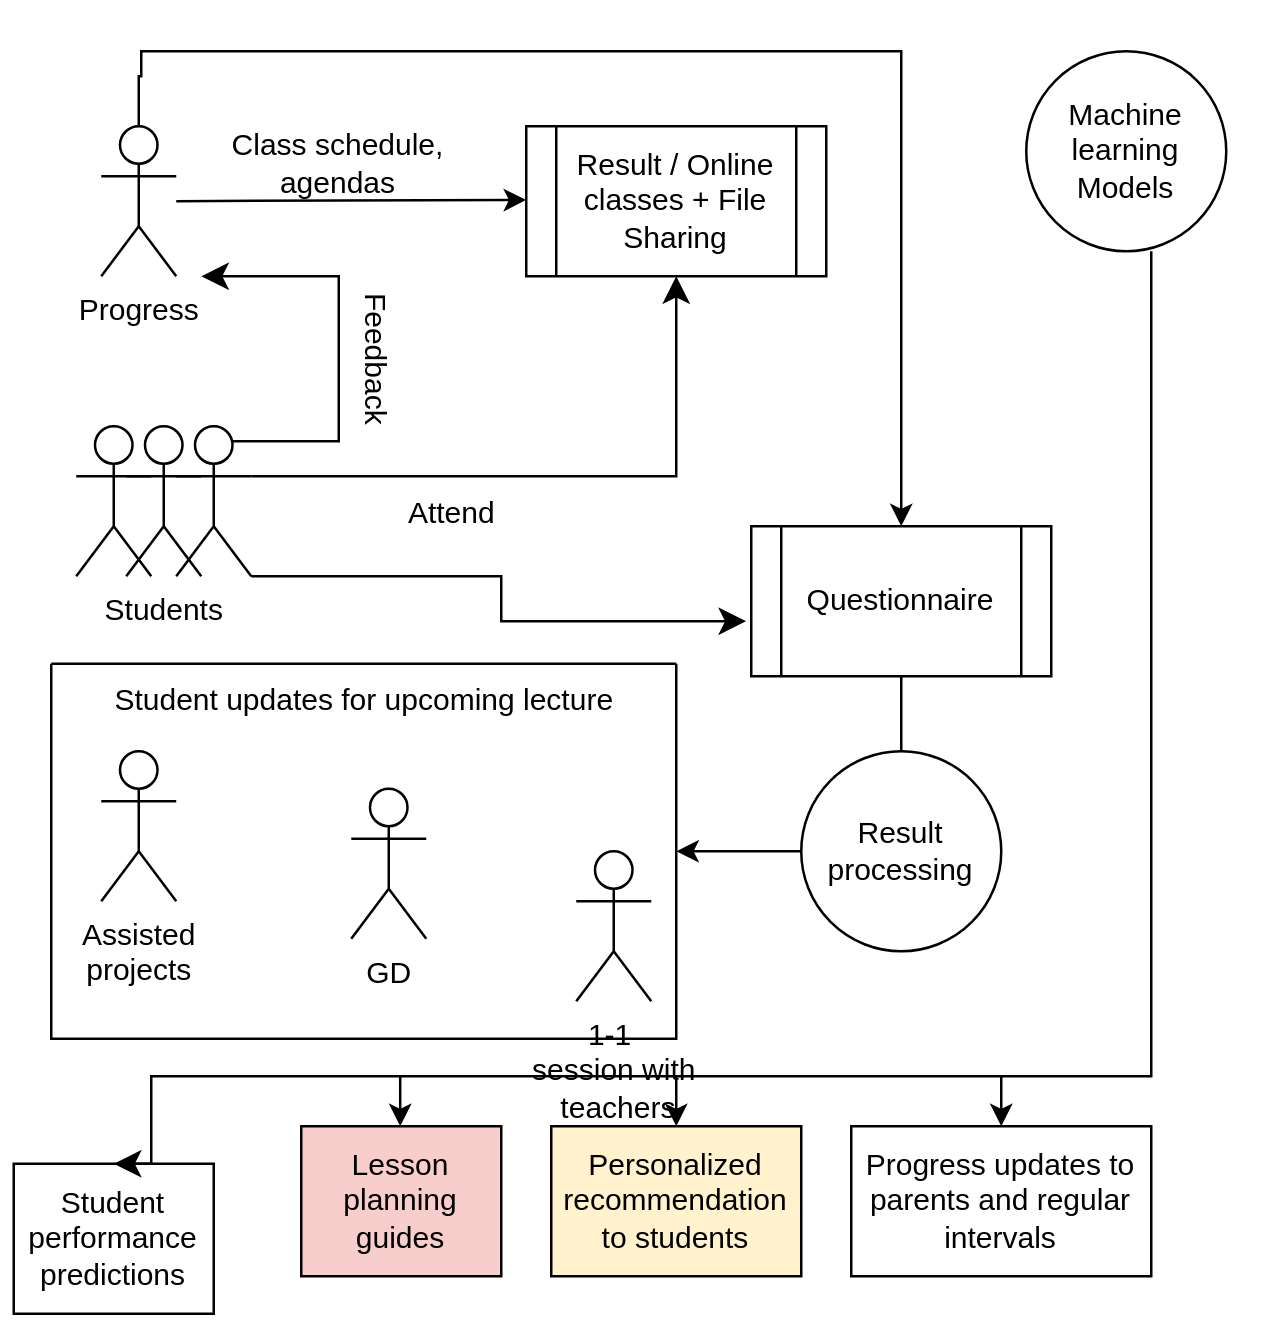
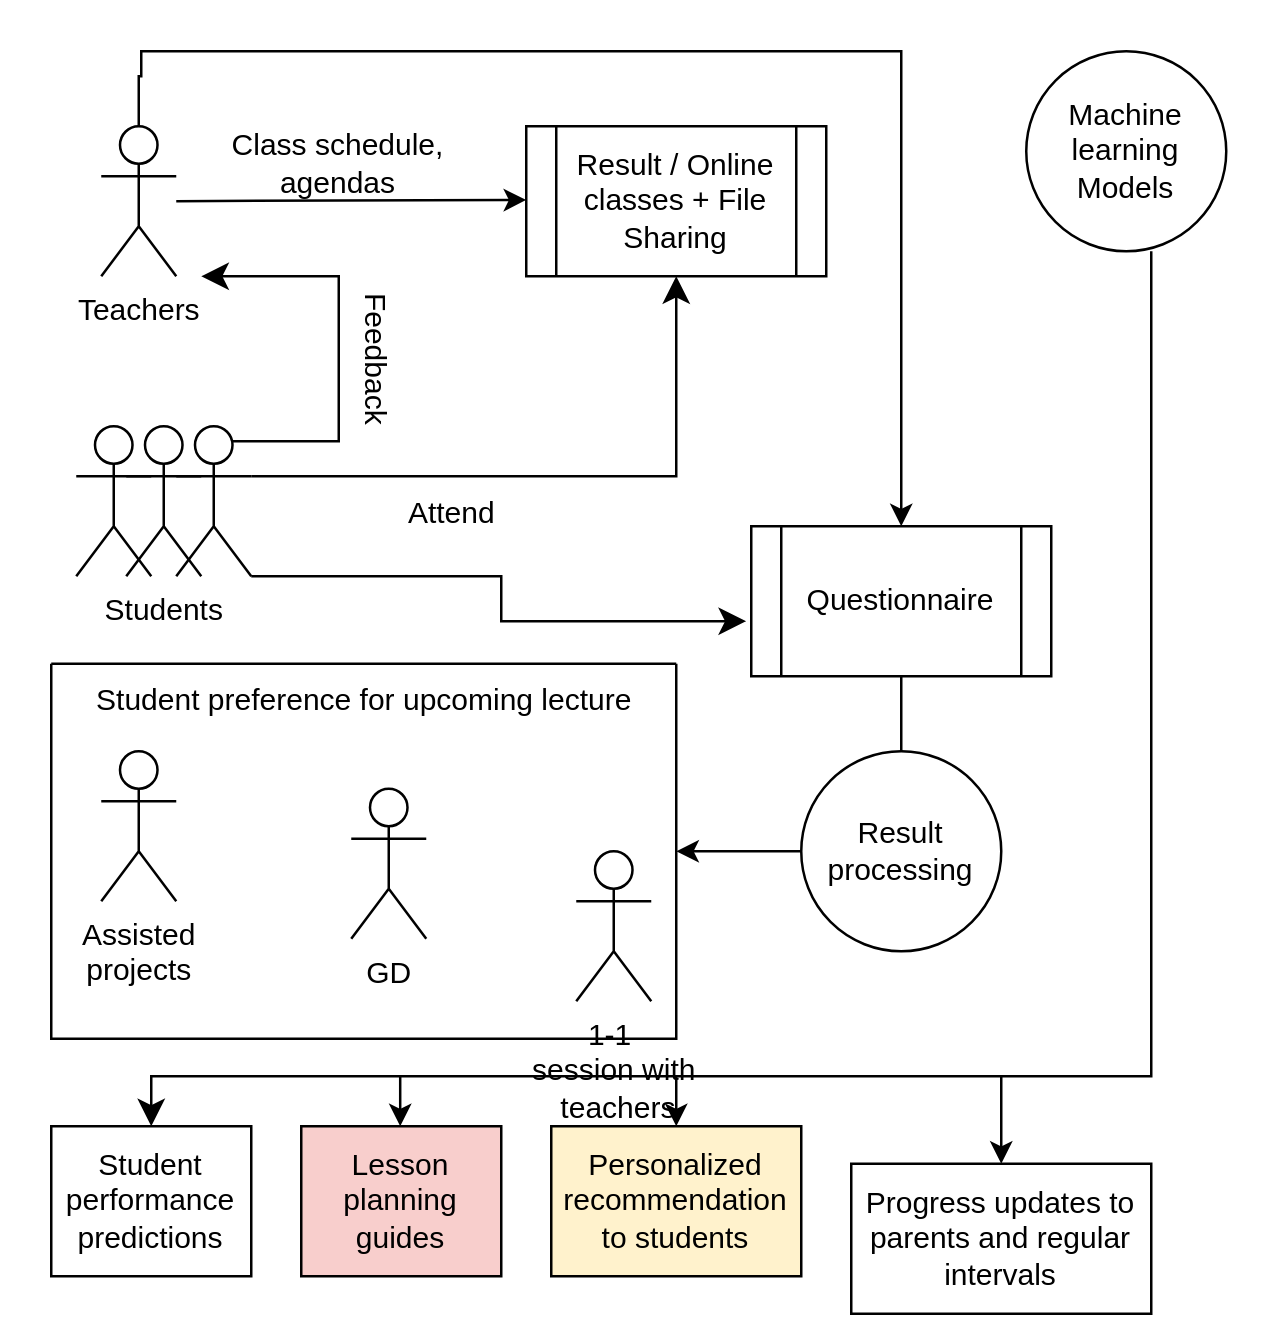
  <mxCell id="0" />
  <mxCell id="1" parent="0" />
  <mxCell id="2" value="" style="edgeStyle=orthogonalEdgeStyle;rounded=0;orthogonalLoop=1;jettySize=auto;html=1;" edge="1" parent="1" source="3"><mxGeometry relative="1" as="geometry"><mxPoint x="360" y="210" as="targetPoint" /><Array as="points"><mxPoint x="55" y="30" /><mxPoint x="56" y="30" /><mxPoint x="56" y="20" /></Array></mxGeometry></mxCell>
- <mxCell id="3" value="Progress" style="shape=umlActor;verticalLabelPosition=bottom;verticalAlign=top;html=1;outlineConnect=0;" vertex="1" parent="1"><mxGeometry x="40" y="50" width="30" height="60" as="geometry" /></mxCell>
+ <mxCell id="3" value="Teachers" style="shape=umlActor;verticalLabelPosition=bottom;verticalAlign=top;html=1;outlineConnect=0;" vertex="1" parent="1"><mxGeometry x="40" y="50" width="30" height="60" as="geometry" /></mxCell>
  <mxCell id="4" value="Result / Online classes + File Sharing " style="shape=process;whiteSpace=wrap;html=1;backgroundOutline=1;" vertex="1" parent="1"><mxGeometry x="210" y="50" width="120" height="60" as="geometry" /></mxCell>
  <mxCell id="5" value="" style="edgeStyle=none;orthogonalLoop=1;jettySize=auto;html=1;rounded=0;" edge="1" parent="1" source="3"><mxGeometry width="100" relative="1" as="geometry"><mxPoint x="110" y="79.5" as="sourcePoint" /><mxPoint x="210" y="79.5" as="targetPoint" /><Array as="points" /></mxGeometry></mxCell>
  <mxCell id="6" value="Class schedule, agendas" style="text;html=1;strokeColor=none;fillColor=none;align=center;verticalAlign=middle;whiteSpace=wrap;rounded=0;" vertex="1" parent="1"><mxGeometry x="80" y="50" width="110" height="30" as="geometry" /></mxCell>
  <mxCell id="7" value="" style="group" vertex="1" connectable="0" parent="1"><mxGeometry x="30" y="170" width="70" height="60" as="geometry" /></mxCell>
  <mxCell id="8" value="" style="shape=umlActor;verticalLabelPosition=bottom;verticalAlign=top;html=1;outlineConnect=0;" vertex="1" parent="7"><mxGeometry width="30" height="60" as="geometry" /></mxCell>
  <mxCell id="9" value="&lt;div&gt;Students&lt;/div&gt;&lt;div&gt;&lt;br&gt;&lt;/div&gt;" style="shape=umlActor;verticalLabelPosition=bottom;verticalAlign=top;html=1;outlineConnect=0;" vertex="1" parent="7"><mxGeometry x="20" width="30" height="60" as="geometry" /></mxCell>
  <mxCell id="10" value="" style="shape=umlActor;verticalLabelPosition=bottom;verticalAlign=top;html=1;outlineConnect=0;" vertex="1" parent="7"><mxGeometry x="40" width="30" height="60" as="geometry" /></mxCell>
  <mxCell id="11" value="" style="edgeStyle=segmentEdgeStyle;endArrow=classic;html=1;curved=0;rounded=0;endSize=8;startSize=8;sourcePerimeterSpacing=0;targetPerimeterSpacing=0;entryX=0.5;entryY=1;entryDx=0;entryDy=0;" edge="1" parent="1" target="4"><mxGeometry width="100" relative="1" as="geometry"><mxPoint x="100" y="190" as="sourcePoint" /><mxPoint x="320" y="190" as="targetPoint" /><Array as="points"><mxPoint x="270" y="190" /></Array></mxGeometry></mxCell>
  <mxCell id="12" value="Attend" style="text;html=1;align=center;verticalAlign=middle;resizable=0;points=[];autosize=1;strokeColor=none;fillColor=none;" vertex="1" parent="1"><mxGeometry x="150" y="190" width="60" height="30" as="geometry" /></mxCell>
  <mxCell id="13" value="" style="edgeStyle=segmentEdgeStyle;endArrow=classic;html=1;curved=0;rounded=0;endSize=8;startSize=8;sourcePerimeterSpacing=0;targetPerimeterSpacing=0;exitX=0.75;exitY=0.1;exitDx=0;exitDy=0;exitPerimeter=0;" edge="1" parent="1" source="10"><mxGeometry width="100" relative="1" as="geometry"><mxPoint x="134.5" y="120" as="sourcePoint" /><mxPoint x="80" y="110" as="targetPoint" /><Array as="points"><mxPoint x="135" y="176" /><mxPoint x="135" y="110" /></Array></mxGeometry></mxCell>
  <mxCell id="14" value="Feedback" style="text;html=1;align=center;verticalAlign=middle;resizable=0;points=[];autosize=1;strokeColor=none;fillColor=none;rotation=90;" vertex="1" parent="1"><mxGeometry x="110" y="128" width="80" height="30" as="geometry" /></mxCell>
  <mxCell id="15" style="edgeStyle=orthogonalEdgeStyle;rounded=0;orthogonalLoop=1;jettySize=auto;html=1;entryX=0.5;entryY=0;entryDx=0;entryDy=0;endArrow=none;" edge="1" parent="1" source="16" target="19"><mxGeometry relative="1" as="geometry" /></mxCell>
  <mxCell id="16" value="Questionnaire" style="shape=process;whiteSpace=wrap;html=1;backgroundOutline=1;" vertex="1" parent="1"><mxGeometry x="300" y="210" width="120" height="60" as="geometry" /></mxCell>
  <mxCell id="17" value="" style="edgeStyle=segmentEdgeStyle;endArrow=classic;html=1;curved=0;rounded=0;endSize=8;startSize=8;sourcePerimeterSpacing=0;targetPerimeterSpacing=0;entryX=-0.017;entryY=0.633;entryDx=0;entryDy=0;entryPerimeter=0;" edge="1" parent="1" target="16"><mxGeometry width="100" relative="1" as="geometry"><mxPoint x="100" y="230" as="sourcePoint" /><mxPoint x="200" y="270" as="targetPoint" /><Array as="points"><mxPoint x="200" y="230" /><mxPoint x="200" y="248" /></Array></mxGeometry></mxCell>
  <mxCell id="18" value="" style="edgeStyle=orthogonalEdgeStyle;rounded=0;orthogonalLoop=1;jettySize=auto;html=1;entryX=1;entryY=0.5;entryDx=0;entryDy=0;" edge="1" parent="1" source="19" target="23"><mxGeometry relative="1" as="geometry" /></mxCell>
  <mxCell id="19" value="Result processing" style="ellipse;whiteSpace=wrap;html=1;aspect=fixed;" vertex="1" parent="1"><mxGeometry x="320" y="300" width="80" height="80" as="geometry" /></mxCell>
  <mxCell id="20" value="Assisted &lt;br&gt;projects" style="shape=umlActor;verticalLabelPosition=bottom;verticalAlign=top;html=1;outlineConnect=0;" vertex="1" parent="1"><mxGeometry x="40" y="300" width="30" height="60" as="geometry" /></mxCell>
  <mxCell id="21" value="GD" style="shape=umlActor;verticalLabelPosition=bottom;verticalAlign=top;html=1;outlineConnect=0;" vertex="1" parent="1"><mxGeometry x="140" y="315" width="30" height="60" as="geometry" /></mxCell>
  <mxCell id="22" value="&lt;div&gt;1-1&amp;nbsp;&lt;/div&gt;&lt;div&gt;session with&lt;/div&gt;&lt;div&gt;&amp;nbsp;teachers&lt;br&gt;&lt;/div&gt;" style="shape=umlActor;verticalLabelPosition=bottom;verticalAlign=top;html=1;outlineConnect=0;" vertex="1" parent="1"><mxGeometry x="230" y="340" width="30" height="60" as="geometry" /></mxCell>
  <mxCell id="23" value="" style="swimlane;startSize=0;" vertex="1" parent="1"><mxGeometry x="20" y="265" width="250" height="150" as="geometry" /></mxCell>
- <mxCell id="24" value="Student updates for upcoming lecture" style="text;html=1;align=center;verticalAlign=middle;resizable=0;points=[];autosize=1;strokeColor=none;fillColor=none;" vertex="1" parent="23"><mxGeometry x="5" width="240" height="30" as="geometry" /></mxCell>
+ <mxCell id="24" value="Student preference for upcoming lecture" style="text;html=1;align=center;verticalAlign=middle;resizable=0;points=[];autosize=1;strokeColor=none;fillColor=none;" vertex="1" parent="23"><mxGeometry x="5" width="240" height="30" as="geometry" /></mxCell>
  <mxCell id="25" value="Machine learning Models" style="ellipse;whiteSpace=wrap;html=1;" vertex="1" parent="1"><mxGeometry x="410" y="20" width="80" height="80" as="geometry" /></mxCell>
- <mxCell id="26" value="Student&lt;br&gt;performance predictions" style="rounded=0;whiteSpace=wrap;html=1;" vertex="1" parent="1"><mxGeometry x="5" y="465" width="80" height="60" as="geometry" /></mxCell>
+ <mxCell id="26" value="Student&lt;br&gt;performance predictions" style="rounded=0;whiteSpace=wrap;html=1;" vertex="1" parent="1"><mxGeometry x="20" y="450" width="80" height="60" as="geometry" /></mxCell>
  <mxCell id="27" value="Lesson planning guides" style="rounded=0;whiteSpace=wrap;html=1;fillColor=#f8cecc;" vertex="1" parent="1"><mxGeometry x="120" y="450" width="80" height="60" as="geometry" /></mxCell>
  <mxCell id="28" value="Personalized recommendation to students " style="rounded=0;whiteSpace=wrap;html=1;fillColor=#fff2cc;" vertex="1" parent="1"><mxGeometry x="220" y="450" width="100" height="60" as="geometry" /></mxCell>
- <mxCell id="29" value="Progress updates to parents and regular intervals" style="rounded=0;whiteSpace=wrap;html=1;" vertex="1" parent="1"><mxGeometry x="340" y="450" width="120" height="60" as="geometry" /></mxCell>
+ <mxCell id="29" value="Progress updates to parents and regular intervals" style="rounded=0;whiteSpace=wrap;html=1;" vertex="1" parent="1"><mxGeometry x="340" y="465" width="120" height="60" as="geometry" /></mxCell>
  <mxCell id="30" value="" style="edgeStyle=segmentEdgeStyle;endArrow=classic;html=1;curved=0;rounded=0;endSize=8;startSize=8;sourcePerimeterSpacing=0;targetPerimeterSpacing=0;entryX=0.5;entryY=0;entryDx=0;entryDy=0;" edge="1" parent="1" target="26"><mxGeometry width="100" relative="1" as="geometry"><mxPoint x="460" y="100" as="sourcePoint" /><mxPoint x="20" y="430" as="targetPoint" /><Array as="points"><mxPoint x="460" y="430" /><mxPoint x="60" y="430" /></Array></mxGeometry></mxCell>
  <mxCell id="31" value="" style="edgeStyle=none;orthogonalLoop=1;jettySize=auto;html=1;rounded=0;" edge="1" parent="1"><mxGeometry width="100" relative="1" as="geometry"><mxPoint x="159.58" y="430" as="sourcePoint" /><mxPoint x="159.58" y="450" as="targetPoint" /><Array as="points" /></mxGeometry></mxCell>
  <mxCell id="32" value="" style="edgeStyle=none;orthogonalLoop=1;jettySize=auto;html=1;rounded=0;" edge="1" parent="1"><mxGeometry width="100" relative="1" as="geometry"><mxPoint x="270" y="430" as="sourcePoint" /><mxPoint x="270" y="450" as="targetPoint" /><Array as="points" /></mxGeometry></mxCell>
  <mxCell id="33" value="" style="edgeStyle=none;orthogonalLoop=1;jettySize=auto;html=1;rounded=0;entryX=0.5;entryY=0;entryDx=0;entryDy=0;" edge="1" parent="1" target="29"><mxGeometry width="100" relative="1" as="geometry"><mxPoint x="400" y="430" as="sourcePoint" /><mxPoint x="500" y="470" as="targetPoint" /><Array as="points" /></mxGeometry></mxCell>
